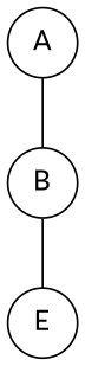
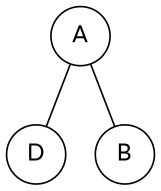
  graph {
    fontname=Lato
    node [fontname=Lato shape=circle]
    edge [fontname=Lato]
    A
+   D
    B
-   E
+   A -- D
    A -- B
-   B -- E
  }
